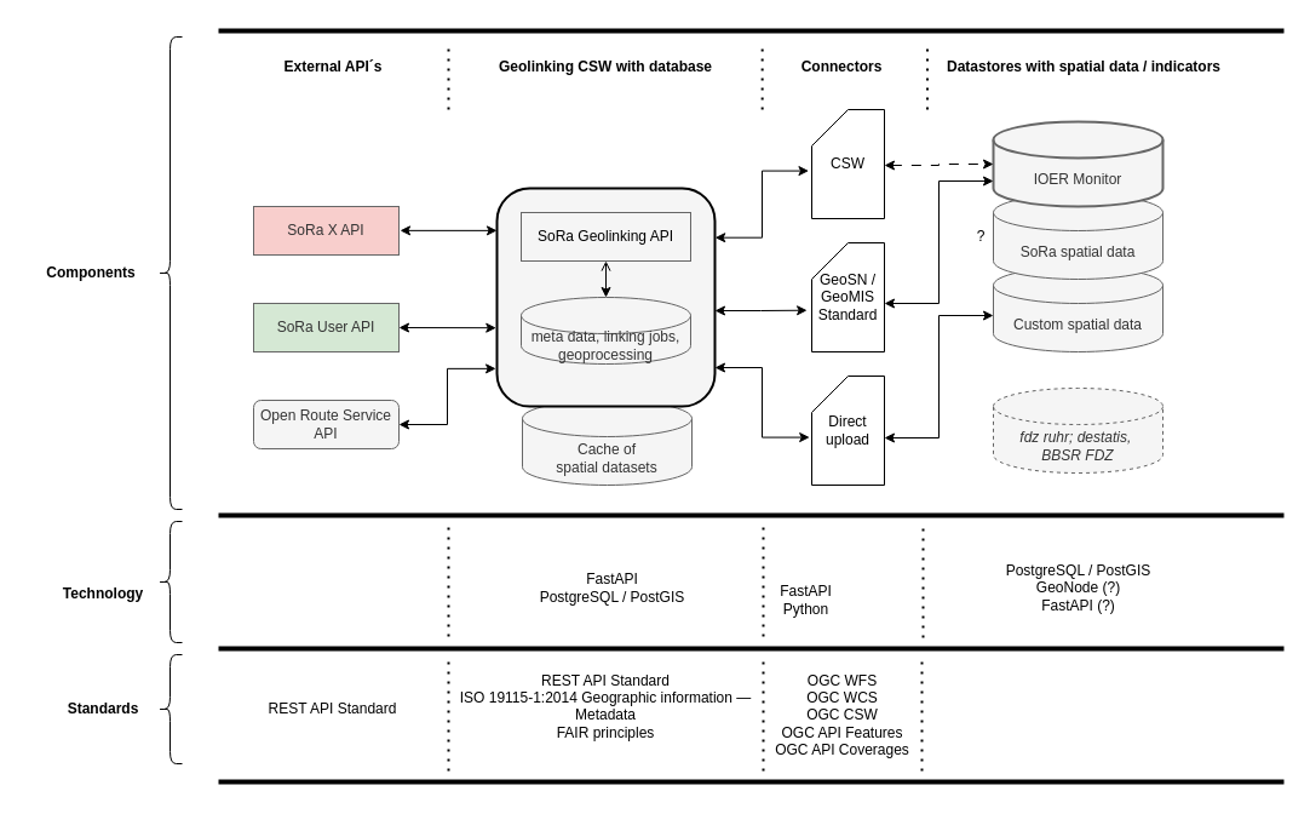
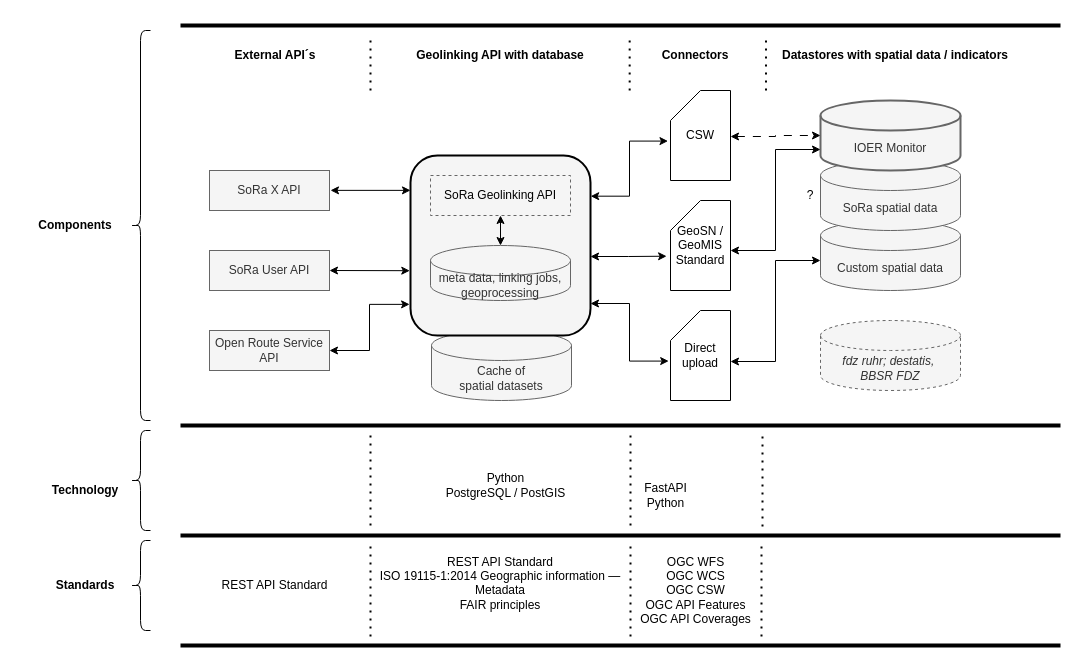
  <mxCell id="0" />
  <mxCell id="1" parent="0" />
  <mxCell id="2" value="&lt;div&gt;Cache of &lt;br&gt;&lt;/div&gt;&lt;div&gt;spatial datasets&lt;br&gt;&lt;/div&gt;" style="shape=cylinder3;whiteSpace=wrap;html=1;boundedLbl=1;backgroundOutline=1;size=15;fillColor=#f5f5f5;fontColor=#333333;strokeColor=#666666;" vertex="1" parent="1"><mxGeometry x="431" y="330" width="140" height="70" as="geometry" /></mxCell>
  <mxCell id="3" value="Custom spatial data" style="shape=cylinder3;whiteSpace=wrap;html=1;boundedLbl=1;backgroundOutline=1;size=15;fillColor=#f5f5f5;fontColor=#333333;strokeColor=#666666;" parent="1" vertex="1"><mxGeometry x="820" y="220" width="140" height="70" as="geometry" /></mxCell>
  <mxCell id="4" value="" style="rounded=1;whiteSpace=wrap;html=1;fillColor=#F5F5F5;strokeWidth=2;" parent="1" vertex="1"><mxGeometry x="410" y="155" width="180" height="180" as="geometry" /></mxCell>
  <mxCell id="5" value="&lt;div&gt;&lt;i&gt;fdz ruhr; destatis,&amp;nbsp;&lt;/i&gt;&lt;/div&gt;&lt;div&gt;&lt;i&gt;BBSR FDZ&lt;/i&gt;&lt;/div&gt;" style="shape=cylinder3;whiteSpace=wrap;html=1;boundedLbl=1;backgroundOutline=1;size=15;fillColor=#f5f5f5;fontColor=#333333;strokeColor=#666666;dashed=1;" parent="1" vertex="1"><mxGeometry x="820" y="320" width="140" height="70" as="geometry" /></mxCell>
- <mxCell id="6" value="SoRa X API" style="rounded=0;whiteSpace=wrap;html=1;fillColor=#f8cecc;fontColor=#333333;strokeColor=#666666;" parent="1" vertex="1"><mxGeometry x="209" y="170" width="120" height="40" as="geometry" /></mxCell>
- <mxCell id="7" value="SoRa User API" style="rounded=0;whiteSpace=wrap;html=1;fillColor=#d5e8d4;fontColor=#333333;strokeColor=#666666;" parent="1" vertex="1"><mxGeometry x="209" y="250" width="120" height="40" as="geometry" /></mxCell>
- <mxCell id="8" value="Open Route Service API" style="whiteSpace=wrap;html=1;fillColor=#f5f5f5;fontColor=#333333;strokeColor=#666666;rounded=1;" parent="1" vertex="1"><mxGeometry x="209" y="330" width="120" height="40" as="geometry" /></mxCell>
- <mxCell id="9" value="SoRa Geolinking API" style="rounded=0;whiteSpace=wrap;html=1;fillColor=#F5F5F5;strokeColor=#666666;" parent="1" vertex="1"><mxGeometry x="430" y="175" width="140" height="40" as="geometry" /></mxCell>
+ <mxCell id="6" value="SoRa X API" style="rounded=0;whiteSpace=wrap;html=1;fillColor=#f5f5f5;fontColor=#333333;strokeColor=#666666;" parent="1" vertex="1"><mxGeometry x="209" y="170" width="120" height="40" as="geometry" /></mxCell>
+ <mxCell id="7" value="SoRa User API" style="rounded=0;whiteSpace=wrap;html=1;fillColor=#f5f5f5;fontColor=#333333;strokeColor=#666666;" parent="1" vertex="1"><mxGeometry x="209" y="250" width="120" height="40" as="geometry" /></mxCell>
+ <mxCell id="8" value="Open Route Service API" style="rounded=0;whiteSpace=wrap;html=1;fillColor=#f5f5f5;fontColor=#333333;strokeColor=#666666;" parent="1" vertex="1"><mxGeometry x="209" y="330" width="120" height="40" as="geometry" /></mxCell>
+ <mxCell id="9" value="SoRa Geolinking API" style="rounded=0;whiteSpace=wrap;html=1;fillColor=#F5F5F5;strokeColor=#666666;dashed=1;" parent="1" vertex="1"><mxGeometry x="430" y="175" width="140" height="40" as="geometry" /></mxCell>
  <mxCell id="10" value="SoRa spatial data" style="shape=cylinder3;whiteSpace=wrap;html=1;boundedLbl=1;backgroundOutline=1;size=15;fillColor=#f5f5f5;fontColor=#333333;strokeColor=#666666;" parent="1" vertex="1"><mxGeometry x="820" y="160" width="140" height="70" as="geometry" /></mxCell>
  <mxCell id="11" value="IOER Monitor" style="shape=cylinder3;whiteSpace=wrap;html=1;boundedLbl=1;backgroundOutline=1;size=15;fillColor=#f5f5f5;fontColor=#333333;strokeColor=#666666;strokeWidth=2;" parent="1" vertex="1"><mxGeometry x="820" y="100" width="140" height="70" as="geometry" /></mxCell>
  <mxCell id="12" value="meta data, linking jobs, geoprocessing" style="shape=cylinder3;whiteSpace=wrap;html=1;boundedLbl=1;backgroundOutline=1;size=15;fillColor=#f5f5f5;fontColor=#333333;strokeColor=#666666;" parent="1" vertex="1"><mxGeometry x="430" y="245" width="140" height="55" as="geometry" /></mxCell>
  <mxCell id="13" value="&lt;div&gt;FastAPI&lt;/div&gt;&lt;div&gt;Python&lt;br&gt;&lt;/div&gt;" style="text;html=1;strokeColor=none;fillColor=none;align=center;verticalAlign=middle;whiteSpace=wrap;rounded=0;" parent="1" vertex="1"><mxGeometry x="599.5" y="480" width="131" height="30" as="geometry" /></mxCell>
- <mxCell id="14" value="Geolinking CSW with database" style="text;html=1;strokeColor=none;fillColor=none;align=center;verticalAlign=middle;whiteSpace=wrap;rounded=0;fontStyle=1" parent="1" vertex="1"><mxGeometry x="370" y="40" width="260" height="30" as="geometry" /></mxCell>
+ <mxCell id="14" value="Geolinking API with database" style="text;html=1;strokeColor=none;fillColor=none;align=center;verticalAlign=middle;whiteSpace=wrap;rounded=0;fontStyle=1" parent="1" vertex="1"><mxGeometry x="370" y="40" width="260" height="30" as="geometry" /></mxCell>
  <mxCell id="15" value="" style="line;strokeWidth=4;html=1;perimeter=backbonePerimeter;points=[];outlineConnect=0;" parent="1" vertex="1"><mxGeometry x="180" y="20" width="880" height="10" as="geometry" /></mxCell>
- <mxCell id="16" value="" style="endArrow=open;startArrow=classic;html=1;rounded=0;exitX=0.5;exitY=0;exitDx=0;exitDy=0;exitPerimeter=0;entryX=0.5;entryY=1;entryDx=0;entryDy=0;" parent="1" source="12" target="9" edge="1"><mxGeometry width="50" height="50" relative="1" as="geometry"><mxPoint x="690" y="480" as="sourcePoint" /><mxPoint x="740" y="430" as="targetPoint" /></mxGeometry></mxCell>
+ <mxCell id="16" value="" style="endArrow=classic;startArrow=classic;html=1;rounded=0;exitX=0.5;exitY=0;exitDx=0;exitDy=0;exitPerimeter=0;entryX=0.5;entryY=1;entryDx=0;entryDy=0;" parent="1" source="12" target="9" edge="1"><mxGeometry width="50" height="50" relative="1" as="geometry"><mxPoint x="690" y="480" as="sourcePoint" /><mxPoint x="740" y="430" as="targetPoint" /></mxGeometry></mxCell>
  <mxCell id="17" value="Connectors" style="text;html=1;strokeColor=none;fillColor=none;align=center;verticalAlign=middle;whiteSpace=wrap;rounded=0;fontStyle=1" parent="1" vertex="1"><mxGeometry x="630" y="40" width="130" height="30" as="geometry" /></mxCell>
  <mxCell id="18" value="Datastores with spatial data / indicators" style="text;html=1;strokeColor=none;fillColor=none;align=center;verticalAlign=middle;whiteSpace=wrap;rounded=0;fontStyle=1" parent="1" vertex="1"><mxGeometry x="760" y="40" width="270" height="30" as="geometry" /></mxCell>
  <mxCell id="19" value="CSW" style="shape=card;whiteSpace=wrap;html=1;" parent="1" vertex="1"><mxGeometry x="670" y="90" width="60" height="90" as="geometry" /></mxCell>
  <mxCell id="20" value="GeoSN / GeoMIS Standard" style="shape=card;whiteSpace=wrap;html=1;" parent="1" vertex="1"><mxGeometry x="670" y="200" width="60" height="90" as="geometry" /></mxCell>
  <mxCell id="21" value="Direct upload" style="shape=card;whiteSpace=wrap;html=1;" parent="1" vertex="1"><mxGeometry x="670" y="310" width="60" height="90" as="geometry" /></mxCell>
  <mxCell id="22" value="External API´s" style="text;html=1;strokeColor=none;fillColor=none;align=center;verticalAlign=middle;whiteSpace=wrap;rounded=0;fontStyle=1" parent="1" vertex="1"><mxGeometry x="180" y="40" width="190" height="30" as="geometry" /></mxCell>
  <mxCell id="23" value="" style="line;strokeWidth=4;html=1;perimeter=backbonePerimeter;points=[];outlineConnect=0;" parent="1" vertex="1"><mxGeometry x="180" y="420" width="880" height="10" as="geometry" /></mxCell>
  <mxCell id="24" value="" style="line;strokeWidth=4;html=1;perimeter=backbonePerimeter;points=[];outlineConnect=0;" parent="1" vertex="1"><mxGeometry x="180" y="530" width="880" height="10" as="geometry" /></mxCell>
  <mxCell id="25" value="" style="line;strokeWidth=4;html=1;perimeter=backbonePerimeter;points=[];outlineConnect=0;" parent="1" vertex="1"><mxGeometry x="180" y="640" width="880" height="10" as="geometry" /></mxCell>
  <mxCell id="26" value="" style="shape=curlyBracket;whiteSpace=wrap;html=1;rounded=1;labelPosition=left;verticalLabelPosition=middle;align=right;verticalAlign=middle;" parent="1" vertex="1"><mxGeometry x="130" y="30" width="20" height="390" as="geometry" /></mxCell>
  <mxCell id="27" value="" style="shape=curlyBracket;whiteSpace=wrap;html=1;rounded=1;labelPosition=left;verticalLabelPosition=middle;align=right;verticalAlign=middle;" parent="1" vertex="1"><mxGeometry x="130" y="430" width="20" height="100" as="geometry" /></mxCell>
  <mxCell id="28" value="" style="shape=curlyBracket;whiteSpace=wrap;html=1;rounded=1;labelPosition=left;verticalLabelPosition=middle;align=right;verticalAlign=middle;" parent="1" vertex="1"><mxGeometry x="130" y="540" width="20" height="90" as="geometry" /></mxCell>
  <mxCell id="29" value="&lt;b&gt;Components&lt;/b&gt;" style="text;html=1;strokeColor=none;fillColor=none;align=center;verticalAlign=middle;whiteSpace=wrap;rounded=0;" parent="1" vertex="1"><mxGeometry x="20" y="210" width="110" height="30" as="geometry" /></mxCell>
  <mxCell id="30" value="&lt;b&gt;Standards&lt;/b&gt;" style="text;html=1;strokeColor=none;fillColor=none;align=center;verticalAlign=middle;whiteSpace=wrap;rounded=0;" parent="1" vertex="1"><mxGeometry x="30" y="570" width="110" height="30" as="geometry" /></mxCell>
  <mxCell id="31" value="&lt;b&gt;Technology&lt;/b&gt;" style="text;html=1;strokeColor=none;fillColor=none;align=center;verticalAlign=middle;whiteSpace=wrap;rounded=0;" parent="1" vertex="1"><mxGeometry x="30" y="475" width="110" height="30" as="geometry" /></mxCell>
  <mxCell id="32" value="&lt;div&gt;REST API Standard&lt;/div&gt;&lt;div&gt;ISO 19115-1:2014 Geographic information — Metadata&lt;/div&gt;&lt;div&gt;FAIR principles&lt;br&gt;&lt;/div&gt;&lt;div&gt;&lt;br&gt;&lt;/div&gt;" style="text;html=1;strokeColor=none;fillColor=none;align=center;verticalAlign=middle;whiteSpace=wrap;rounded=0;" parent="1" vertex="1"><mxGeometry x="370" y="560" width="260" height="60" as="geometry" /></mxCell>
- <mxCell id="33" value="&lt;div&gt;FastAPI&lt;/div&gt;&lt;div&gt;PostgreSQL / PostGIS&lt;br&gt;&lt;/div&gt;" style="text;html=1;strokeColor=none;fillColor=none;align=center;verticalAlign=middle;whiteSpace=wrap;rounded=0;" parent="1" vertex="1"><mxGeometry x="440" y="470" width="131" height="30" as="geometry" /></mxCell>
- <mxCell id="34" value="&lt;div&gt;PostgreSQL / PostGIS&lt;/div&gt;&lt;div&gt;GeoNode (?)&lt;br&gt;FastAPI (?)&lt;br&gt;&lt;/div&gt;" style="text;html=1;strokeColor=none;fillColor=none;align=center;verticalAlign=middle;whiteSpace=wrap;rounded=0;" parent="1" vertex="1"><mxGeometry x="824.5" y="470" width="131" height="30" as="geometry" /></mxCell>
+ <mxCell id="33" value="&lt;div&gt;Python&lt;/div&gt;&lt;div&gt;PostgreSQL / PostGIS&lt;br&gt;&lt;/div&gt;" style="text;html=1;strokeColor=none;fillColor=none;align=center;verticalAlign=middle;whiteSpace=wrap;rounded=0;" parent="1" vertex="1"><mxGeometry x="440" y="470" width="131" height="30" as="geometry" /></mxCell>
  <mxCell id="35" value="&lt;div&gt;OGC WFS&lt;/div&gt;&lt;div&gt;OGC WCS&lt;/div&gt;&lt;div&gt;OGC CSW&lt;/div&gt;&lt;div&gt;OGC API Features&lt;/div&gt;&lt;div&gt;OGC API Coverages&lt;br&gt;&lt;/div&gt;" style="text;html=1;strokeColor=none;fillColor=none;align=center;verticalAlign=middle;whiteSpace=wrap;rounded=0;" parent="1" vertex="1"><mxGeometry x="630" y="575" width="131" height="30" as="geometry" /></mxCell>
  <mxCell id="36" value="REST API Standard" style="text;html=1;strokeColor=none;fillColor=none;align=center;verticalAlign=middle;whiteSpace=wrap;rounded=0;" parent="1" vertex="1"><mxGeometry x="209" y="570" width="131" height="30" as="geometry" /></mxCell>
  <mxCell id="37" value="" style="endArrow=none;dashed=1;html=1;dashPattern=1 3;strokeWidth=2;rounded=0;" parent="1" edge="1"><mxGeometry width="50" height="50" relative="1" as="geometry"><mxPoint x="370" y="525" as="sourcePoint" /><mxPoint x="370" y="435" as="targetPoint" /></mxGeometry></mxCell>
  <mxCell id="38" value="" style="endArrow=none;dashed=1;html=1;dashPattern=1 3;strokeWidth=2;rounded=0;" parent="1" edge="1"><mxGeometry width="50" height="50" relative="1" as="geometry"><mxPoint x="630" y="525" as="sourcePoint" /><mxPoint x="630" y="435" as="targetPoint" /></mxGeometry></mxCell>
  <mxCell id="39" value="" style="endArrow=none;dashed=1;html=1;dashPattern=1 3;strokeWidth=2;rounded=0;" parent="1" edge="1"><mxGeometry width="50" height="50" relative="1" as="geometry"><mxPoint x="762" y="526" as="sourcePoint" /><mxPoint x="762" y="436" as="targetPoint" /></mxGeometry></mxCell>
  <mxCell id="40" value="" style="endArrow=none;dashed=1;html=1;dashPattern=1 3;strokeWidth=2;rounded=0;" parent="1" edge="1"><mxGeometry width="50" height="50" relative="1" as="geometry"><mxPoint x="630" y="636" as="sourcePoint" /><mxPoint x="630" y="546" as="targetPoint" /></mxGeometry></mxCell>
  <mxCell id="41" value="" style="endArrow=none;dashed=1;html=1;dashPattern=1 3;strokeWidth=2;rounded=0;" parent="1" edge="1"><mxGeometry width="50" height="50" relative="1" as="geometry"><mxPoint x="761" y="636" as="sourcePoint" /><mxPoint x="761" y="546" as="targetPoint" /></mxGeometry></mxCell>
  <mxCell id="42" value="" style="endArrow=none;dashed=1;html=1;dashPattern=1 3;strokeWidth=2;rounded=0;" parent="1" edge="1"><mxGeometry width="50" height="50" relative="1" as="geometry"><mxPoint x="370" y="636" as="sourcePoint" /><mxPoint x="370" y="546" as="targetPoint" /></mxGeometry></mxCell>
  <mxCell id="43" value="" style="endArrow=classic;startArrow=classic;html=1;rounded=0;exitX=1;exitY=0.5;exitDx=0;exitDy=0;entryX=-0.004;entryY=0.64;entryDx=0;entryDy=0;entryPerimeter=0;" parent="1" source="7" target="4" edge="1"><mxGeometry width="50" height="50" relative="1" as="geometry"><mxPoint x="340" y="280" as="sourcePoint" /><mxPoint x="390" y="230" as="targetPoint" /></mxGeometry></mxCell>
  <mxCell id="44" value="" style="endArrow=classic;startArrow=classic;html=1;rounded=0;exitX=1;exitY=0.5;exitDx=0;exitDy=0;entryX=-0.004;entryY=0.64;entryDx=0;entryDy=0;entryPerimeter=0;startFill=1;" parent="1" edge="1"><mxGeometry width="50" height="50" relative="1" as="geometry"><mxPoint x="330" y="189.86" as="sourcePoint" /><mxPoint x="410" y="189.86" as="targetPoint" /></mxGeometry></mxCell>
  <mxCell id="45" value="" style="edgeStyle=elbowEdgeStyle;elbow=horizontal;endArrow=classic;html=1;curved=0;rounded=0;endSize=6;startSize=6;exitX=1;exitY=0.5;exitDx=0;exitDy=0;entryX=-0.005;entryY=0.827;entryDx=0;entryDy=0;entryPerimeter=0;startArrow=classic;startFill=1;" parent="1" source="8" target="4" edge="1"><mxGeometry width="50" height="50" relative="1" as="geometry"><mxPoint x="350" y="340" as="sourcePoint" /><mxPoint x="430" y="408" as="targetPoint" /></mxGeometry></mxCell>
  <mxCell id="46" value="" style="edgeStyle=elbowEdgeStyle;elbow=horizontal;endArrow=classic;html=1;curved=0;rounded=0;endSize=6;startSize=6;exitX=1.001;exitY=0.226;exitDx=0;exitDy=0;startArrow=classic;startFill=1;exitPerimeter=0;entryX=-0.042;entryY=0.562;entryDx=0;entryDy=0;entryPerimeter=0;" parent="1" source="4" target="19" edge="1"><mxGeometry width="50" height="50" relative="1" as="geometry"><mxPoint x="660" y="160" as="sourcePoint" /><mxPoint x="660" y="160" as="targetPoint" /></mxGeometry></mxCell>
  <mxCell id="47" value="" style="edgeStyle=elbowEdgeStyle;elbow=horizontal;endArrow=classic;html=1;curved=0;rounded=0;endSize=6;startSize=6;exitX=1;exitY=0.5;exitDx=0;exitDy=0;entryX=-0.065;entryY=0.619;entryDx=0;entryDy=0;entryPerimeter=0;startArrow=classic;startFill=1;" parent="1" target="20" edge="1"><mxGeometry width="50" height="50" relative="1" as="geometry"><mxPoint x="590" y="256" as="sourcePoint" /><mxPoint x="670" y="210" as="targetPoint" /></mxGeometry></mxCell>
  <mxCell id="48" value="" style="edgeStyle=elbowEdgeStyle;elbow=horizontal;endArrow=classic;html=1;curved=0;rounded=0;endSize=6;startSize=6;exitX=1;exitY=0.5;exitDx=0;exitDy=0;entryX=-0.03;entryY=0.562;entryDx=0;entryDy=0;entryPerimeter=0;startArrow=classic;startFill=1;" parent="1" target="21" edge="1"><mxGeometry width="50" height="50" relative="1" as="geometry"><mxPoint x="590" y="303" as="sourcePoint" /><mxPoint x="670" y="257" as="targetPoint" /></mxGeometry></mxCell>
  <mxCell id="49" value="" style="edgeStyle=elbowEdgeStyle;elbow=horizontal;endArrow=classic;html=1;curved=0;rounded=0;endSize=6;startSize=6;exitX=1;exitY=0.5;exitDx=0;exitDy=0;startArrow=classic;startFill=1;" parent="1" edge="1"><mxGeometry width="50" height="50" relative="1" as="geometry"><mxPoint x="730" y="361" as="sourcePoint" /><mxPoint x="820" y="260" as="targetPoint" /></mxGeometry></mxCell>
  <mxCell id="50" value="" style="edgeStyle=elbowEdgeStyle;elbow=horizontal;endArrow=classic;html=1;curved=0;rounded=0;endSize=6;startSize=6;exitX=1;exitY=0.5;exitDx=0;exitDy=0;entryX=0;entryY=0.5;entryDx=0;entryDy=0;entryPerimeter=0;startArrow=classic;startFill=1;dashed=1;dashPattern=8 8;" parent="1" target="11" edge="1"><mxGeometry width="50" height="50" relative="1" as="geometry"><mxPoint x="730" y="136" as="sourcePoint" /><mxPoint x="810" y="90" as="targetPoint" /></mxGeometry></mxCell>
  <mxCell id="51" value="" style="edgeStyle=elbowEdgeStyle;elbow=horizontal;endArrow=classic;html=1;curved=0;rounded=0;endSize=6;startSize=6;exitX=1;exitY=0.5;exitDx=0;exitDy=0;startArrow=classic;startFill=1;" parent="1" edge="1"><mxGeometry width="50" height="50" relative="1" as="geometry"><mxPoint x="730" y="250" as="sourcePoint" /><mxPoint x="820" y="149" as="targetPoint" /></mxGeometry></mxCell>
  <mxCell id="52" value="?" style="text;html=1;strokeColor=none;fillColor=none;align=center;verticalAlign=middle;whiteSpace=wrap;rounded=0;" parent="1" vertex="1"><mxGeometry x="794.5" y="180" width="30" height="30" as="geometry" /></mxCell>
  <mxCell id="53" value="" style="endArrow=none;dashed=1;html=1;dashPattern=1 3;strokeWidth=2;rounded=0;" parent="1" edge="1"><mxGeometry width="50" height="50" relative="1" as="geometry"><mxPoint x="370" y="90" as="sourcePoint" /><mxPoint x="370" y="40" as="targetPoint" /></mxGeometry></mxCell>
  <mxCell id="54" value="" style="endArrow=none;dashed=1;html=1;dashPattern=1 3;strokeWidth=2;rounded=0;" parent="1" edge="1"><mxGeometry width="50" height="50" relative="1" as="geometry"><mxPoint x="629.17" y="90" as="sourcePoint" /><mxPoint x="629.17" y="40" as="targetPoint" /></mxGeometry></mxCell>
  <mxCell id="55" value="" style="endArrow=none;dashed=1;html=1;dashPattern=1 3;strokeWidth=2;rounded=0;" parent="1" edge="1"><mxGeometry width="50" height="50" relative="1" as="geometry"><mxPoint x="765.5" y="90" as="sourcePoint" /><mxPoint x="765.5" y="40" as="targetPoint" /></mxGeometry></mxCell>
